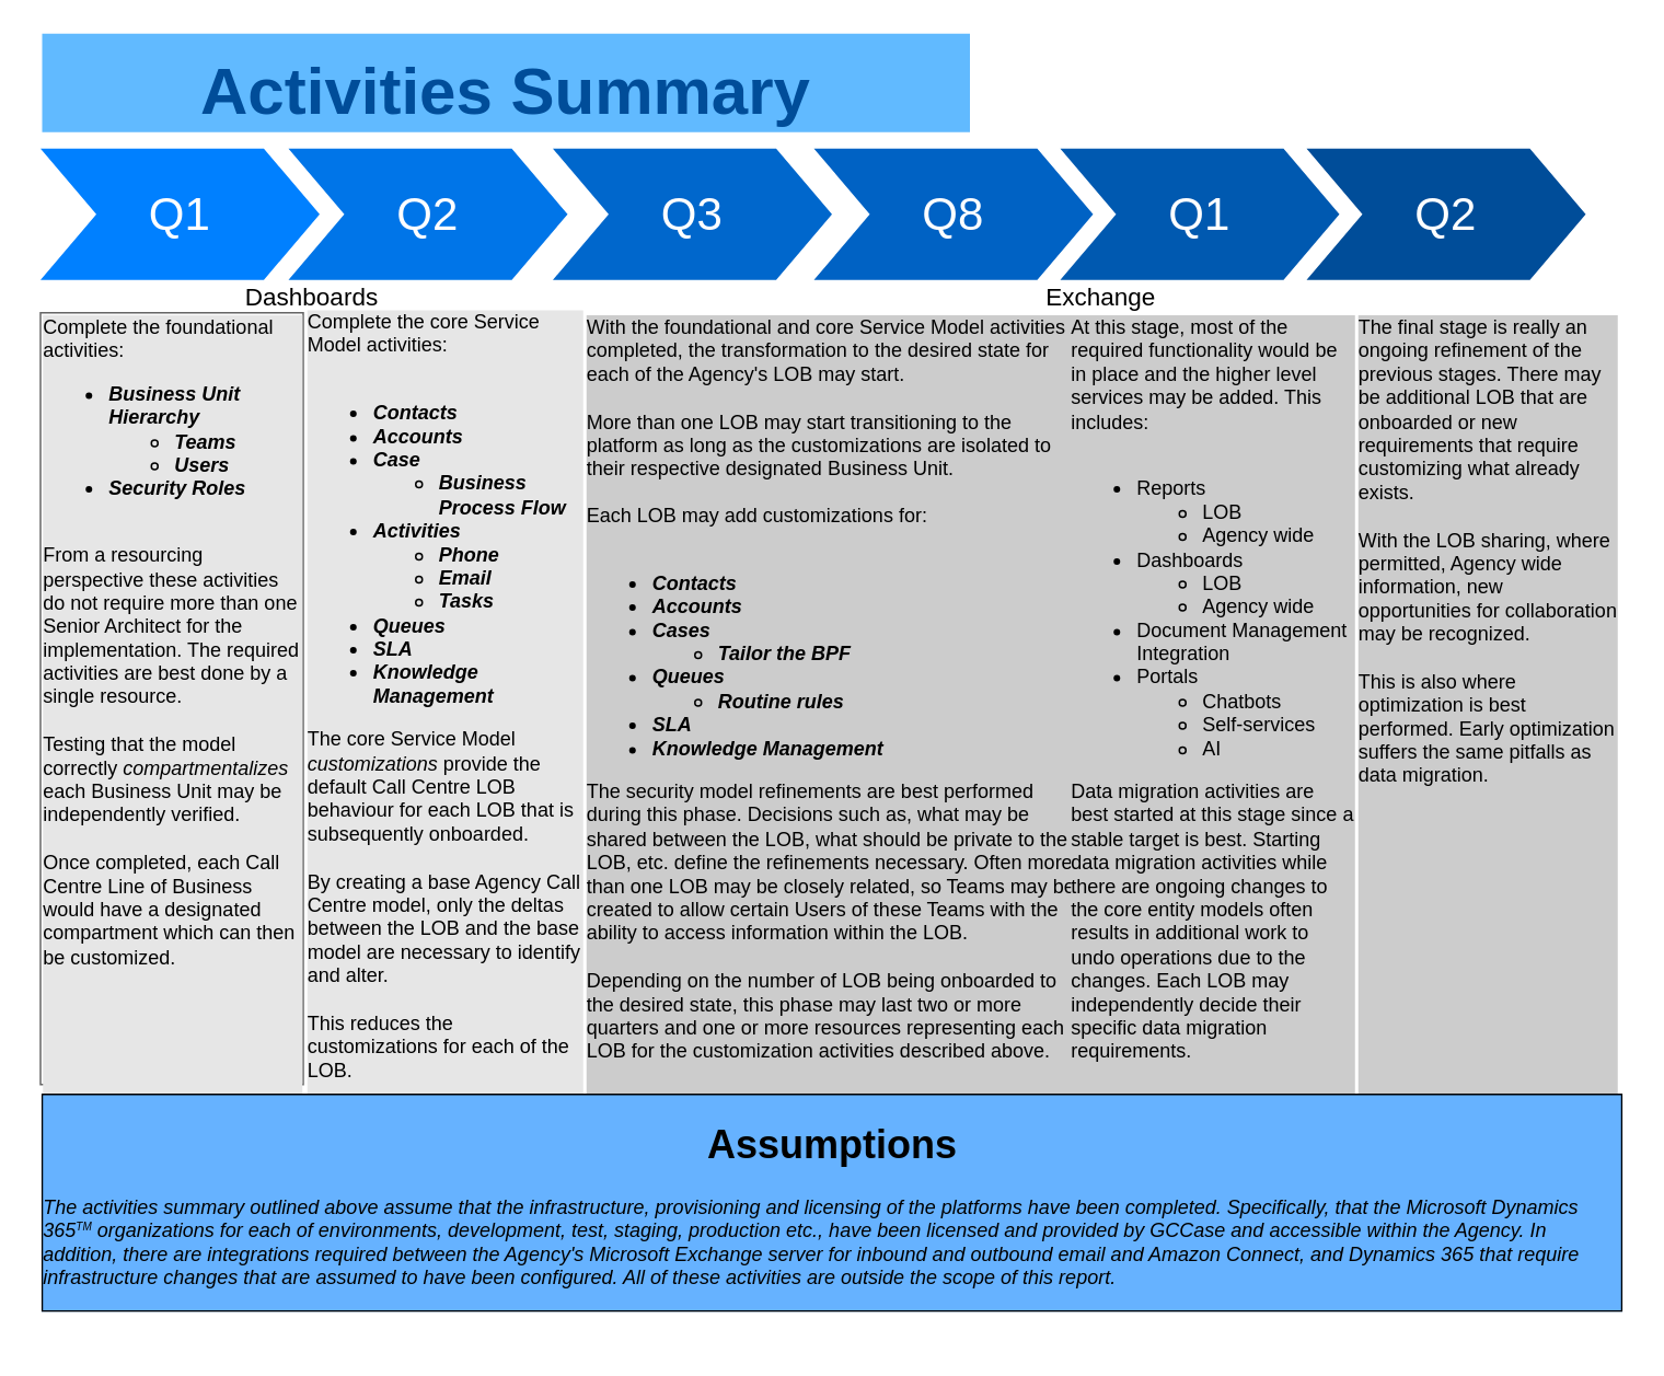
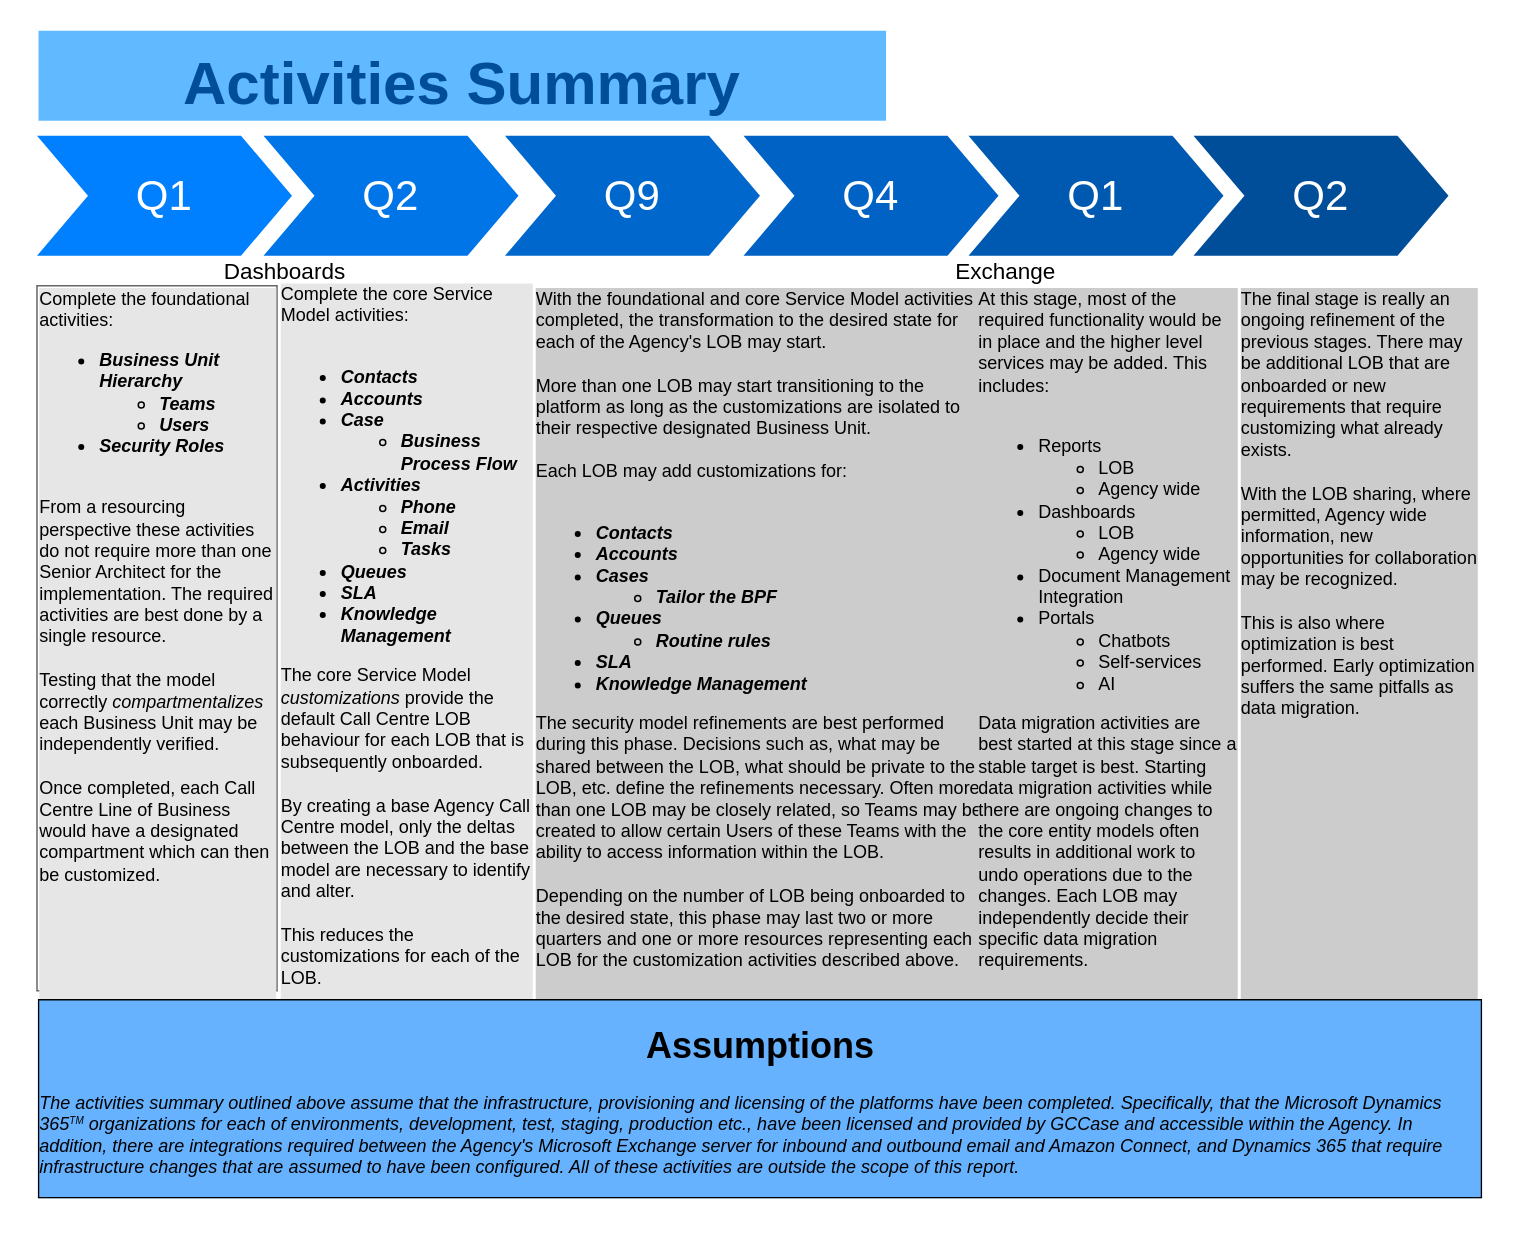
  <mxCell id="0" />
  <mxCell id="1" parent="0" />
  <mxCell id="2" value="Q1" style="shape=step;whiteSpace=wrap;html=1;fontSize=28;fillColor=#0080FF;fontColor=#FFFFFF;strokeColor=none;" parent="1" vertex="1"><mxGeometry x="24" y="90" width="170" height="80" as="geometry" /></mxCell>
  <mxCell id="3" value="Q2" style="shape=step;whiteSpace=wrap;html=1;fontSize=28;fillColor=#0075E8;fontColor=#FFFFFF;strokeColor=none;" parent="1" vertex="1"><mxGeometry x="175" y="90" width="170" height="80" as="geometry" /></mxCell>
- <mxCell id="4" value="Q3" style="shape=step;whiteSpace=wrap;html=1;fontSize=28;fillColor=#0067CC;fontColor=#FFFFFF;strokeColor=none;" parent="1" vertex="1"><mxGeometry x="336" y="90" width="170" height="80" as="geometry" /></mxCell>
- <mxCell id="5" value="Q8" style="shape=step;whiteSpace=wrap;html=1;fontSize=28;fillColor=#0062C4;fontColor=#FFFFFF;strokeColor=none;" parent="1" vertex="1"><mxGeometry x="495" y="90" width="170" height="80" as="geometry" /></mxCell>
+ <mxCell id="4" value="Q9" style="shape=step;whiteSpace=wrap;html=1;fontSize=28;fillColor=#0067CC;fontColor=#FFFFFF;strokeColor=none;" parent="1" vertex="1"><mxGeometry x="336" y="90" width="170" height="80" as="geometry" /></mxCell>
+ <mxCell id="5" value="Q4" style="shape=step;whiteSpace=wrap;html=1;fontSize=28;fillColor=#0062C4;fontColor=#FFFFFF;strokeColor=none;" parent="1" vertex="1"><mxGeometry x="495" y="90" width="170" height="80" as="geometry" /></mxCell>
  <mxCell id="6" value="Q1" style="shape=step;whiteSpace=wrap;html=1;fontSize=28;fillColor=#0059B0;fontColor=#FFFFFF;strokeColor=none;" parent="1" vertex="1"><mxGeometry x="645" y="90" width="170" height="80" as="geometry" /></mxCell>
  <mxCell id="7" value="Q2" style="shape=step;whiteSpace=wrap;html=1;fontSize=28;fillColor=#004D99;fontColor=#FFFFFF;strokeColor=none;" parent="1" vertex="1"><mxGeometry x="795" y="90" width="170" height="80" as="geometry" /></mxCell>
  <mxCell id="8" value="&lt;font style=&quot;font-size: 40px&quot;&gt;Activities Summary&lt;/font&gt;" style="text;html=1;strokeColor=none;fillColor=#61BAFF;align=center;verticalAlign=middle;whiteSpace=wrap;fontSize=54;fontStyle=1;fontColor=#004D99;" parent="1" vertex="1"><mxGeometry x="25" y="20" width="565" height="60" as="geometry" /></mxCell>
  <mxCell id="9" value="Complete the foundational activities:&lt;br&gt;&lt;ul&gt;&lt;li&gt;&lt;b&gt;&lt;i&gt;Business Unit Hierarchy&lt;/i&gt;&lt;/b&gt;&lt;/li&gt;&lt;ul&gt;&lt;li&gt;&lt;b&gt;&lt;i&gt;Teams&lt;/i&gt;&lt;/b&gt;&lt;/li&gt;&lt;li&gt;&lt;b&gt;&lt;i&gt;Users&lt;/i&gt;&lt;/b&gt;&lt;/li&gt;&lt;/ul&gt;&lt;li&gt;&lt;b&gt;&lt;i&gt;Security Roles&lt;/i&gt;&lt;/b&gt;&lt;/li&gt;&lt;/ul&gt;&lt;br&gt;From a resourcing perspective these activities do not require more than one Senior Architect for the implementation. The required activities are best done by a single resource.&amp;nbsp;&lt;br&gt;&lt;br&gt;Testing that the model correctly &lt;i&gt;&lt;font style=&quot;font-size: 12px&quot;&gt;compartmentalizes&lt;/font&gt;&lt;/i&gt; each Business Unit may be independently verified.&lt;br&gt;&lt;br&gt;Once completed, each Call Centre Line of Business would have a designated compartment which can then be customized.&lt;br&gt;&lt;br&gt;&lt;br&gt;&lt;br&gt;&lt;br&gt;&lt;br&gt;&lt;br&gt;&lt;br&gt;" style="text;spacingTop=-5;fillColor=#f5f5f5;whiteSpace=wrap;html=1;align=left;fontSize=12;fontFamily=Helvetica;fillColor=none;strokeColor=#666666;gradientColor=#b3b3b3;labelBackgroundColor=#E6E6E6;" parent="1" vertex="1"><mxGeometry x="24" y="190" width="160" height="470" as="geometry" /></mxCell>
  <mxCell id="10" value="Complete the core Service Model activities:&lt;br&gt;&lt;br&gt;&lt;ul&gt;&lt;li&gt;&lt;b&gt;&lt;i&gt;Contacts&lt;/i&gt;&lt;/b&gt;&lt;/li&gt;&lt;li&gt;&lt;b&gt;&lt;i&gt;Accounts&lt;/i&gt;&lt;/b&gt;&lt;/li&gt;&lt;li&gt;&lt;b&gt;&lt;i&gt;Case&lt;/i&gt;&lt;/b&gt;&lt;/li&gt;&lt;ul&gt;&lt;li&gt;&lt;b&gt;&lt;i&gt;Business Process Flow&lt;/i&gt;&lt;/b&gt;&lt;/li&gt;&lt;/ul&gt;&lt;li&gt;&lt;b&gt;&lt;i&gt;Activities&lt;/i&gt;&lt;/b&gt;&lt;/li&gt;&lt;ul&gt;&lt;li&gt;&lt;b&gt;&lt;i&gt;Phone&lt;/i&gt;&lt;/b&gt;&lt;/li&gt;&lt;li&gt;&lt;b&gt;&lt;i&gt;Email&lt;/i&gt;&lt;/b&gt;&lt;/li&gt;&lt;li&gt;&lt;b&gt;&lt;i&gt;Tasks&lt;/i&gt;&lt;/b&gt;&lt;/li&gt;&lt;/ul&gt;&lt;li&gt;&lt;b&gt;&lt;i&gt;Queues&lt;/i&gt;&lt;/b&gt;&lt;/li&gt;&lt;li&gt;&lt;b&gt;&lt;i&gt;SLA&lt;/i&gt;&lt;/b&gt;&lt;/li&gt;&lt;li&gt;&lt;b&gt;&lt;i&gt;Knowledge Management&lt;/i&gt;&lt;/b&gt;&lt;/li&gt;&lt;/ul&gt;&lt;div&gt;The core Service Model &lt;i&gt;customizations&lt;/i&gt; provide the default Call Centre LOB behaviour for each LOB that is subsequently onboarded.&lt;/div&gt;&lt;div&gt;&lt;br&gt;&lt;/div&gt;&lt;div&gt;By creating a base Agency Call Centre model, only the deltas between the LOB and the base model are necessary to identify and alter.&lt;/div&gt;&lt;div&gt;&lt;br&gt;&lt;/div&gt;&lt;div&gt;This reduces the customizations for each of the LOB.&lt;/div&gt;&lt;div&gt;&lt;br&gt;&lt;/div&gt;&lt;div&gt;&lt;br&gt;&lt;/div&gt;&lt;div&gt;&lt;br&gt;&lt;/div&gt;&lt;div&gt;&lt;br&gt;&lt;/div&gt;" style="text;spacingTop=-5;fillColor=#ffffff;whiteSpace=wrap;html=1;align=left;fontSize=12;fontFamily=Helvetica;fillColor=none;strokeColor=none;labelBackgroundColor=#E6E6E6;" parent="1" vertex="1"><mxGeometry x="185" y="187" width="170" height="470" as="geometry" /></mxCell>
  <mxCell id="11" value="With the foundational and core Service Model activities completed, the transformation to the desired state for each of the Agency's LOB may start.&amp;nbsp;&lt;br&gt;&lt;br&gt;More than one LOB may start transitioning to the platform as long as the customizations are isolated to their respective designated Business Unit.&amp;nbsp;&lt;br&gt;&lt;br&gt;Each LOB may add customizations for:&lt;br&gt;&lt;br&gt;&lt;ul&gt;&lt;li&gt;&lt;b&gt;&lt;i&gt;Contacts&lt;/i&gt;&lt;/b&gt;&lt;/li&gt;&lt;li&gt;&lt;b&gt;&lt;i&gt;Accounts&lt;/i&gt;&lt;/b&gt;&lt;/li&gt;&lt;li&gt;&lt;b&gt;&lt;i&gt;Cases&lt;/i&gt;&lt;/b&gt;&lt;/li&gt;&lt;ul&gt;&lt;li&gt;&lt;span&gt;&lt;b&gt;&lt;i&gt;Tailor the BPF&lt;/i&gt;&lt;/b&gt;&lt;/span&gt;&lt;/li&gt;&lt;/ul&gt;&lt;li&gt;&lt;b&gt;&lt;i&gt;Queues&lt;/i&gt;&lt;/b&gt;&lt;/li&gt;&lt;ul&gt;&lt;li&gt;&lt;b&gt;&lt;i&gt;Routine rules&lt;/i&gt;&lt;/b&gt;&lt;/li&gt;&lt;/ul&gt;&lt;li&gt;&lt;b&gt;&lt;i&gt;SLA&lt;/i&gt;&lt;/b&gt;&lt;/li&gt;&lt;li&gt;&lt;b&gt;&lt;i&gt;Knowledge Management&lt;/i&gt;&lt;/b&gt;&lt;/li&gt;&lt;/ul&gt;The security model refinements are best performed during this phase. Decisions such as, what may be shared between the LOB, what should be private to the LOB, etc. define the refinements necessary. Often more than one LOB may be closely related, so Teams may be created to allow certain Users of these Teams with the ability to access information within the LOB.&lt;br&gt;&lt;br&gt;Depending on the number of LOB being onboarded to the desired state, this phase may last two or more quarters and one or more resources representing each LOB for the customization activities described above.&lt;br&gt;&lt;br&gt;&lt;br&gt;&lt;br&gt;&lt;br&gt;" style="text;spacingTop=-5;fillColor=#ffffff;whiteSpace=wrap;html=1;align=left;fontSize=12;fontFamily=Helvetica;fillColor=none;strokeColor=none;labelBackgroundColor=#CCCCCC;" parent="1" vertex="1"><mxGeometry x="355" y="190" width="300" height="470" as="geometry" /></mxCell>
  <mxCell id="12" value="At this stage, most of the required functionality would be in place and the higher level services may be added. This includes:&lt;br&gt;&lt;br&gt;&lt;ul&gt;&lt;li&gt;Reports&lt;/li&gt;&lt;ul&gt;&lt;li&gt;LOB&lt;/li&gt;&lt;li&gt;Agency wide&lt;/li&gt;&lt;/ul&gt;&lt;li&gt;Dashboards&lt;/li&gt;&lt;ul&gt;&lt;li&gt;LOB&lt;/li&gt;&lt;li&gt;Agency wide&lt;/li&gt;&lt;/ul&gt;&lt;li&gt;Document Management Integration&lt;/li&gt;&lt;li&gt;Portals&lt;/li&gt;&lt;ul&gt;&lt;li&gt;Chatbots&lt;/li&gt;&lt;li&gt;Self-services&lt;/li&gt;&lt;li&gt;AI&lt;/li&gt;&lt;/ul&gt;&lt;/ul&gt;&lt;div&gt;Data migration activities are best started at this stage since a stable target is best. Starting data migration activities while there are ongoing changes to the core entity models often results in additional work to undo operations due to the changes. Each LOB may independently decide their specific data migration requirements.&lt;/div&gt;&lt;div&gt;&lt;br&gt;&lt;/div&gt;&lt;div&gt;&lt;br&gt;&lt;/div&gt;&lt;div&gt;&lt;br&gt;&lt;/div&gt;&lt;div&gt;&lt;br&gt;&lt;/div&gt;&lt;div&gt;&lt;br&gt;&lt;/div&gt;" style="text;spacingTop=-5;fillColor=#ffffff;whiteSpace=wrap;html=1;align=left;fontSize=12;fontFamily=Helvetica;fillColor=none;strokeColor=none;labelBackgroundColor=#CCCCCC;" parent="1" vertex="1"><mxGeometry x="650" y="190" width="175" height="470" as="geometry" /></mxCell>
  <mxCell id="13" value="The final stage is really an ongoing refinement of the previous stages. There may be additional LOB that are onboarded or new requirements that require customizing what already exists.&amp;nbsp;&lt;br&gt;&lt;br&gt;With the LOB sharing, where permitted, Agency wide information, new opportunities for collaboration may be recognized.&amp;nbsp;&lt;br&gt;&lt;br&gt;This is also where optimization is best performed. Early optimization suffers the same pitfalls as data migration.&amp;nbsp;&lt;br&gt;&lt;br&gt;&lt;br&gt;&lt;br&gt;&lt;br&gt;&lt;br&gt;&lt;br&gt;&lt;br&gt;&lt;br&gt;&lt;br&gt;&lt;br&gt;&lt;br&gt;&lt;br&gt;&lt;br&gt;&lt;br&gt;&lt;br&gt;&lt;br&gt;" style="text;spacingTop=-5;fillColor=#ffffff;whiteSpace=wrap;html=1;align=left;fontSize=12;fontFamily=Helvetica;fillColor=none;strokeColor=none;labelBackgroundColor=#CCCCCC;" parent="1" vertex="1"><mxGeometry x="825" y="190" width="160" height="506" as="geometry" /></mxCell>
  <mxCell id="14" value="&lt;h1 style=&quot;text-align: center&quot;&gt;Assumptions&lt;/h1&gt;&lt;p&gt;&lt;i&gt;&lt;font style=&quot;font-size: 12px&quot;&gt;The activities summary outlined above assume that the infrastructure, provisioning and licensing of the platforms have been completed. Specifically, that the Microsoft Dynamics 365&lt;/font&gt;&lt;font style=&quot;font-size: 8px&quot;&gt;&lt;sup&gt;TM&lt;/sup&gt;&lt;/font&gt;&lt;span&gt;&amp;nbsp;organizations for each of environments, development, test, staging, production etc., have been licensed and provided by GCCase and accessible within the Agency. In addition, there are integrations required between the Agency's Microsoft Exchange server for inbound and outbound email and Amazon Connect, and Dynamics 365 that require infrastructure changes that are assumed to have been configured. All of these activities are outside the scope of this report.&lt;/span&gt;&lt;/i&gt;&lt;/p&gt;" style="text;html=1;strokeColor=none;fillColor=none;spacing=5;spacingTop=-20;whiteSpace=wrap;overflow=hidden;rounded=0;labelBackgroundColor=#66B2FF;labelBorderColor=#000000;" vertex="1" parent="1"><mxGeometry x="20" y="676" width="971" height="140" as="geometry" /></mxCell>
  <mxCell id="15" value="Dashboards" style="text;html=1;strokeColor=none;fillColor=none;align=center;verticalAlign=middle;whiteSpace=wrap;rounded=0;labelBackgroundColor=none;fontSize=15;" vertex="1" parent="1"><mxGeometry x="24" y="170" width="331" height="20" as="geometry" /></mxCell>
  <mxCell id="16" value="Exchange" style="text;html=1;strokeColor=none;fillColor=none;align=center;verticalAlign=middle;whiteSpace=wrap;rounded=0;labelBackgroundColor=none;fontSize=15;" vertex="1" parent="1"><mxGeometry x="355" y="170" width="630" height="20" as="geometry" /></mxCell>
